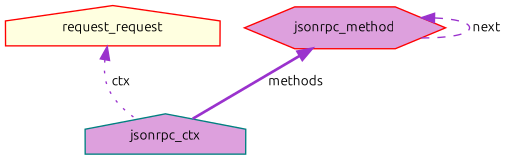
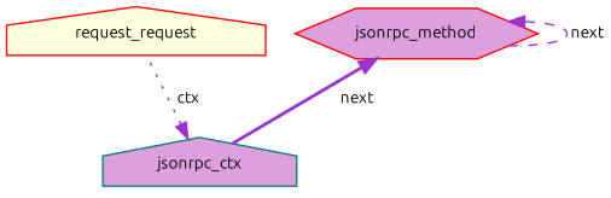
  digraph {
    fontname=Ubuntu
    node [color=red fillcolor=plum fontname=Ubuntu fontsize=10 shape=house style=filled]
    edge [color=darkorchid3 dir=back fontname=Ubuntu fontsize=10 labelfontname=Helvetica labelfontsize=10]
    n1 [fillcolor=lightyellow fontcolor=black height=0.2 label=request_request width=0.4]
    n2 [color=teal height=0.2 label=jsonrpc_ctx width=0.4]
    n3 [height=0.2 label=jsonrpc_method shape=hexagon width=0.4]
-   n1 -> n2 [label=" ctx" style=dotted]
-   n3 -> n2 [label=" methods" style=bold]
+   n2 -> n1 [label=" ctx" style=dotted]
+   n3 -> n2 [label=" next" style=bold]
    n3 -> n3 [label=" next" style=dashed]
  }
